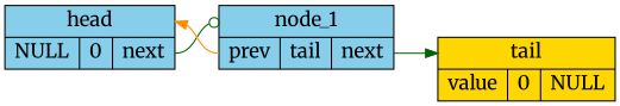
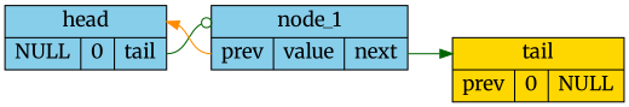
  digraph {
    fontname=Merriweather
    rankdir=LR
    node [fillcolor=skyblue fontname=Merriweather fontsize=16 shape=record style=filled]
    edge [arrowhead=normal color=darkgreen fontname=Merriweather headport=T tailport=n]
-   n1 [label="<T>head |{<p>NULL|<v>0|<n>next}"]
-   n2 [label="<T>node_1 |{<p>prev|<v>tail|<n>next}"]
-   n3 [fillcolor=gold label="<T>tail |{<p>value|<v>0|<n>NULL}"]
+   n1 [label="<T>head |{<p>NULL|<v>0|<n>tail}"]
+   n2 [label="<T>node_1 |{<p>prev|<v>value|<n>next}"]
+   n3 [fillcolor=gold label="<T>tail |{<p>prev|<v>0|<n>NULL}"]
    n1 -> n2 [arrowhead=odot]
    n2 -> n1 [color=darkorange tailport=p]
    n2 -> n3
  }
